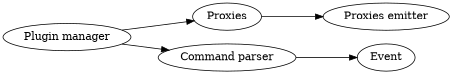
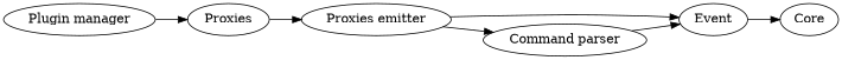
  digraph {
    rankdir=LR
    "Plugin manager"
    Proxies
    n3 [label="Proxies emitter"]
    n4 [label=Event]
    "Command parser"
+   Core
    "Plugin manager" -> Proxies
    Proxies -> n3
-   "Plugin manager" -> "Command parser"
+   n3 -> n4
+   n3 -> "Command parser"
+   n4 -> Core
    "Command parser" -> n4
  }
